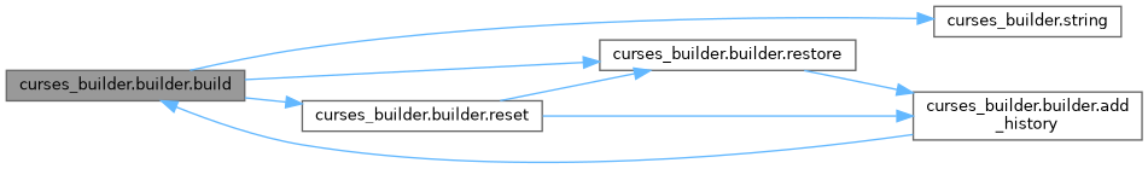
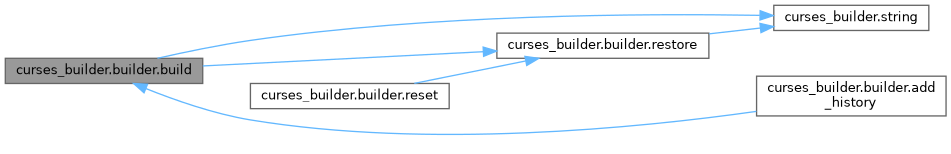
  digraph {
    rankdir=LR
    node [color=grey40 fillcolor=white fontname=Helvetica fontsize=10 shape=box style=filled]
    edge [color=steelblue1 fontname=Helvetica fontsize=10 labelfontname=Helvetica labelfontsize=10 style=solid]
    n1 [color=gray40 fillcolor=grey60 fontcolor=black height=0.2 label="curses_builder.builder.build" width=0.4]
    n2 [height=0.2 label="curses_builder.builder.reset" width=0.4]
    n3 [height=0.2 label="curses_builder.string" width=0.4]
    n4 [height=0.2 label="curses_builder.builder.restore" width=0.4]
    n5 [height=0.2 label="curses_builder.builder.add\l_history" width=0.4]
-   n1 -> n2
    n1 -> n3
    n1 -> n4
    n2 -> n4
-   n2 -> n5
-   n4 -> n5
+   n4 -> n3
    n5 -> n1
  }
